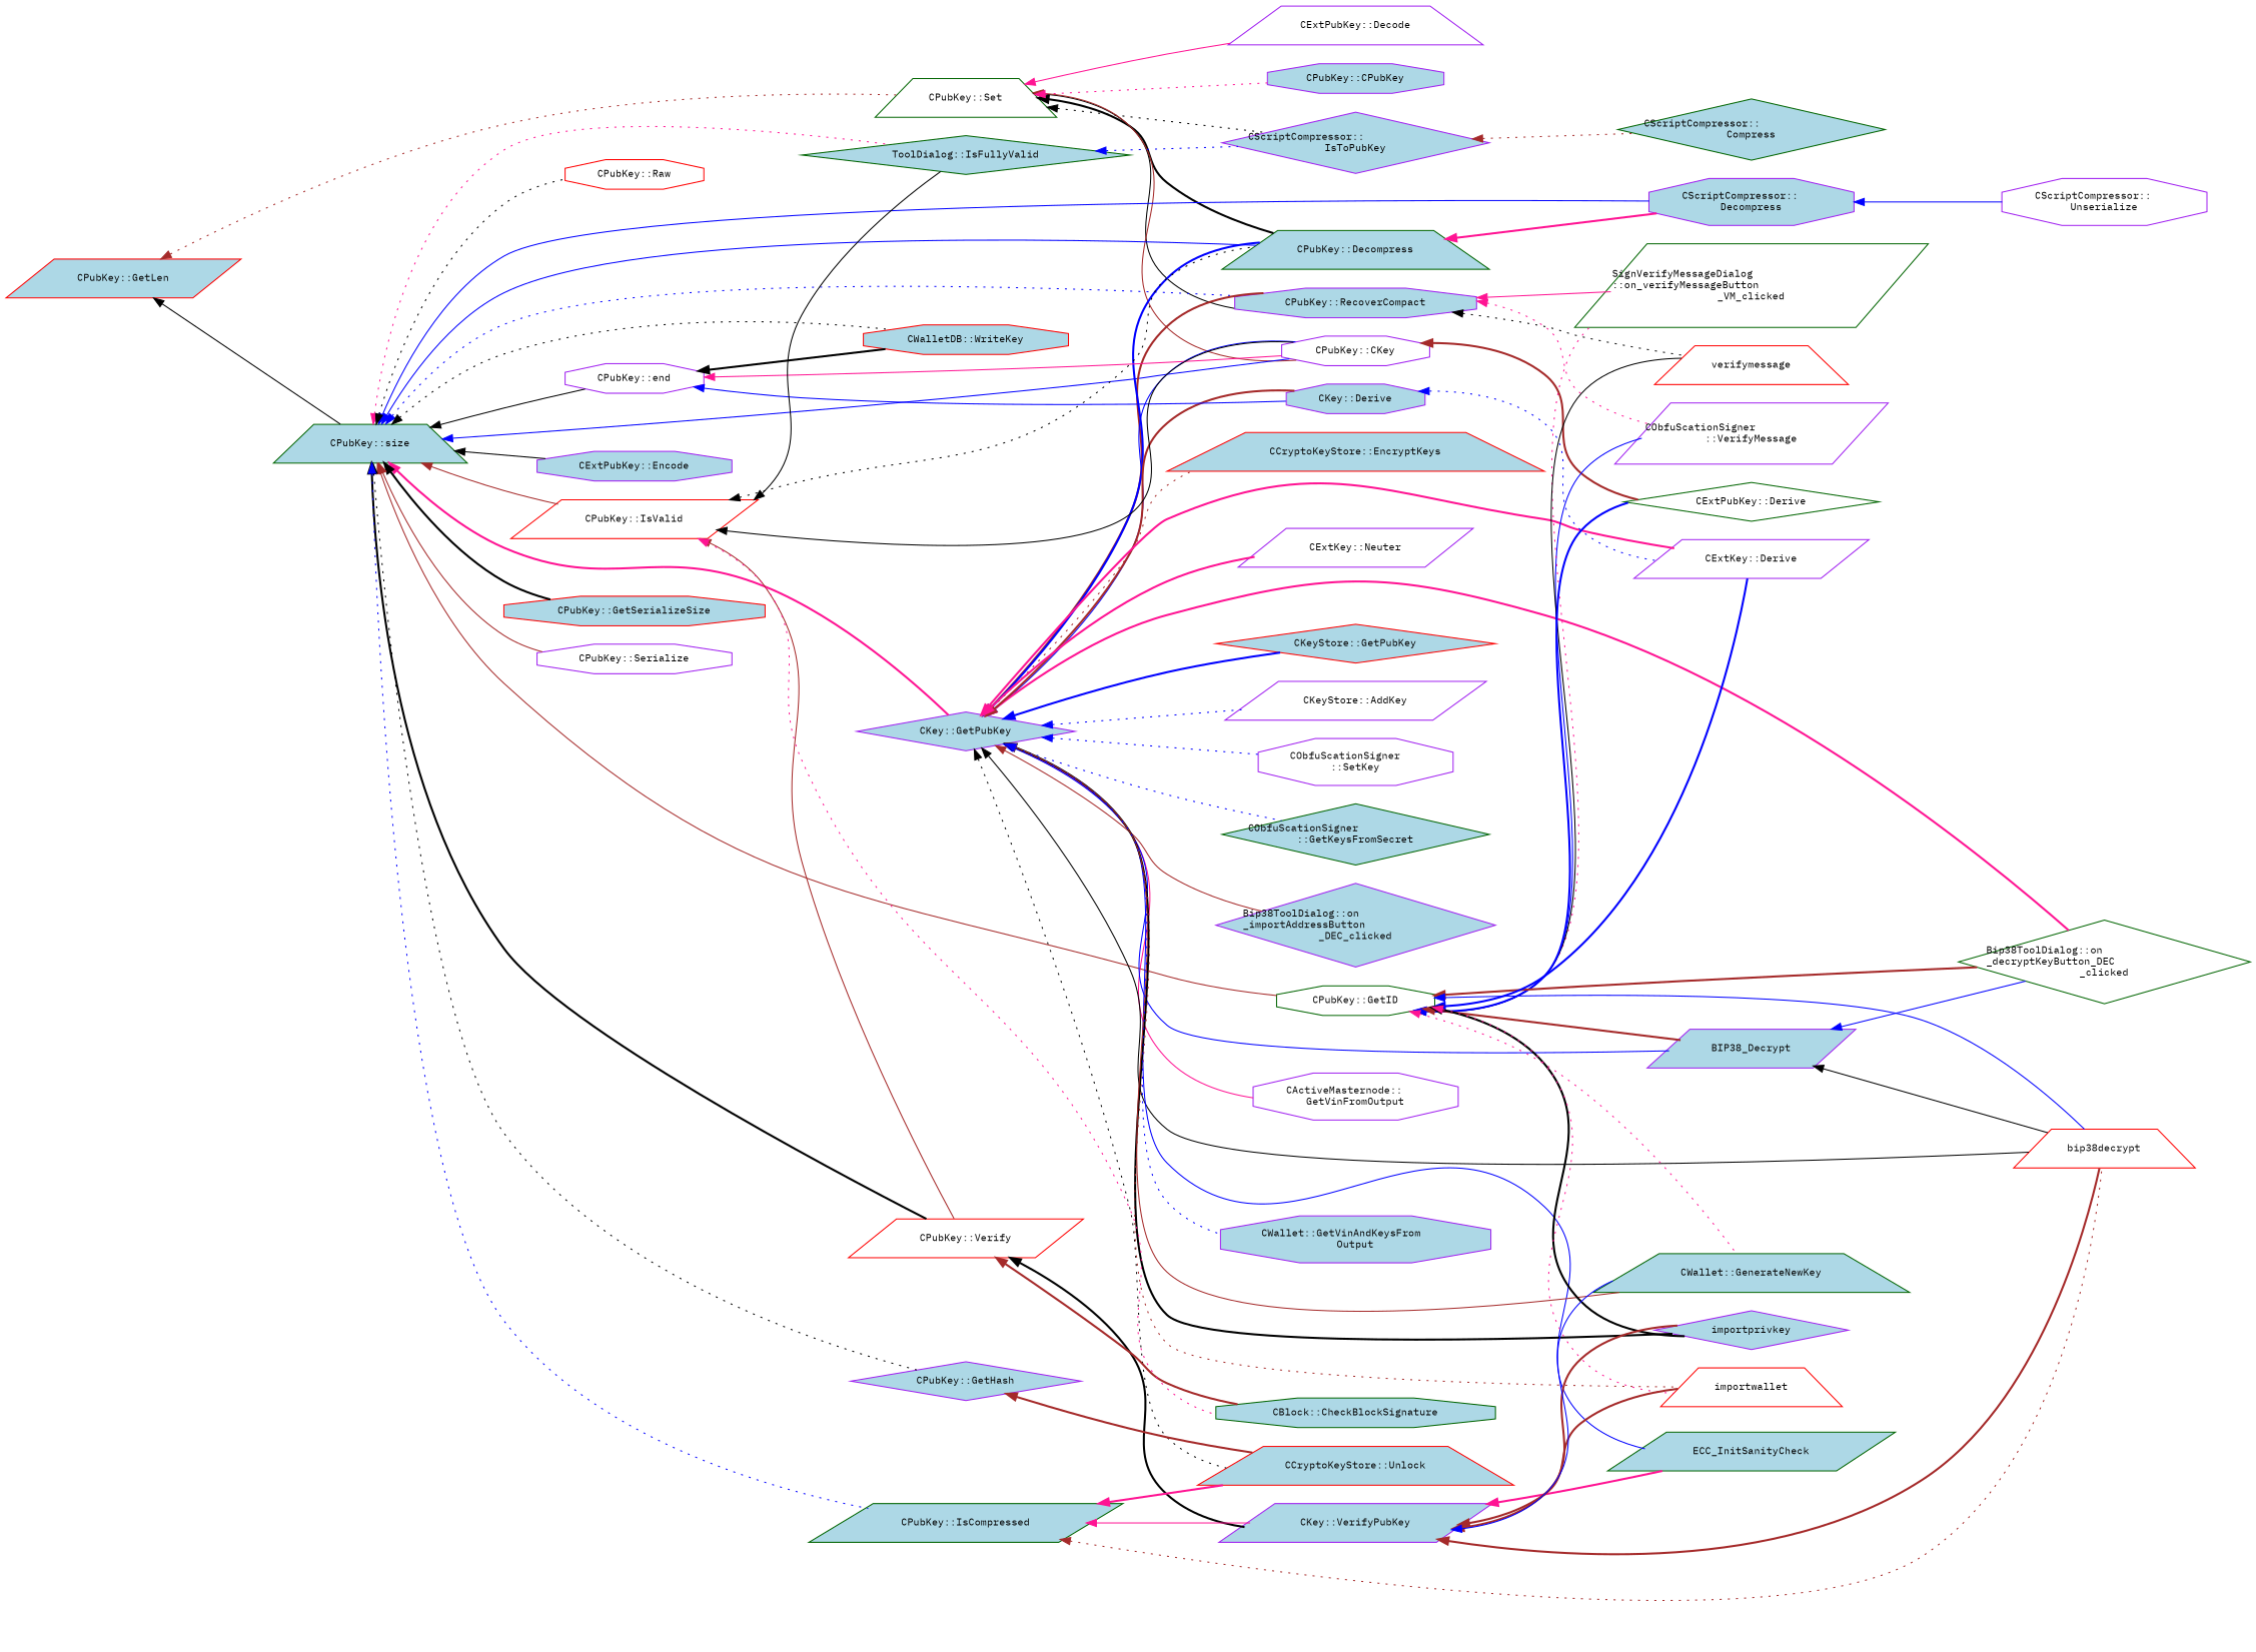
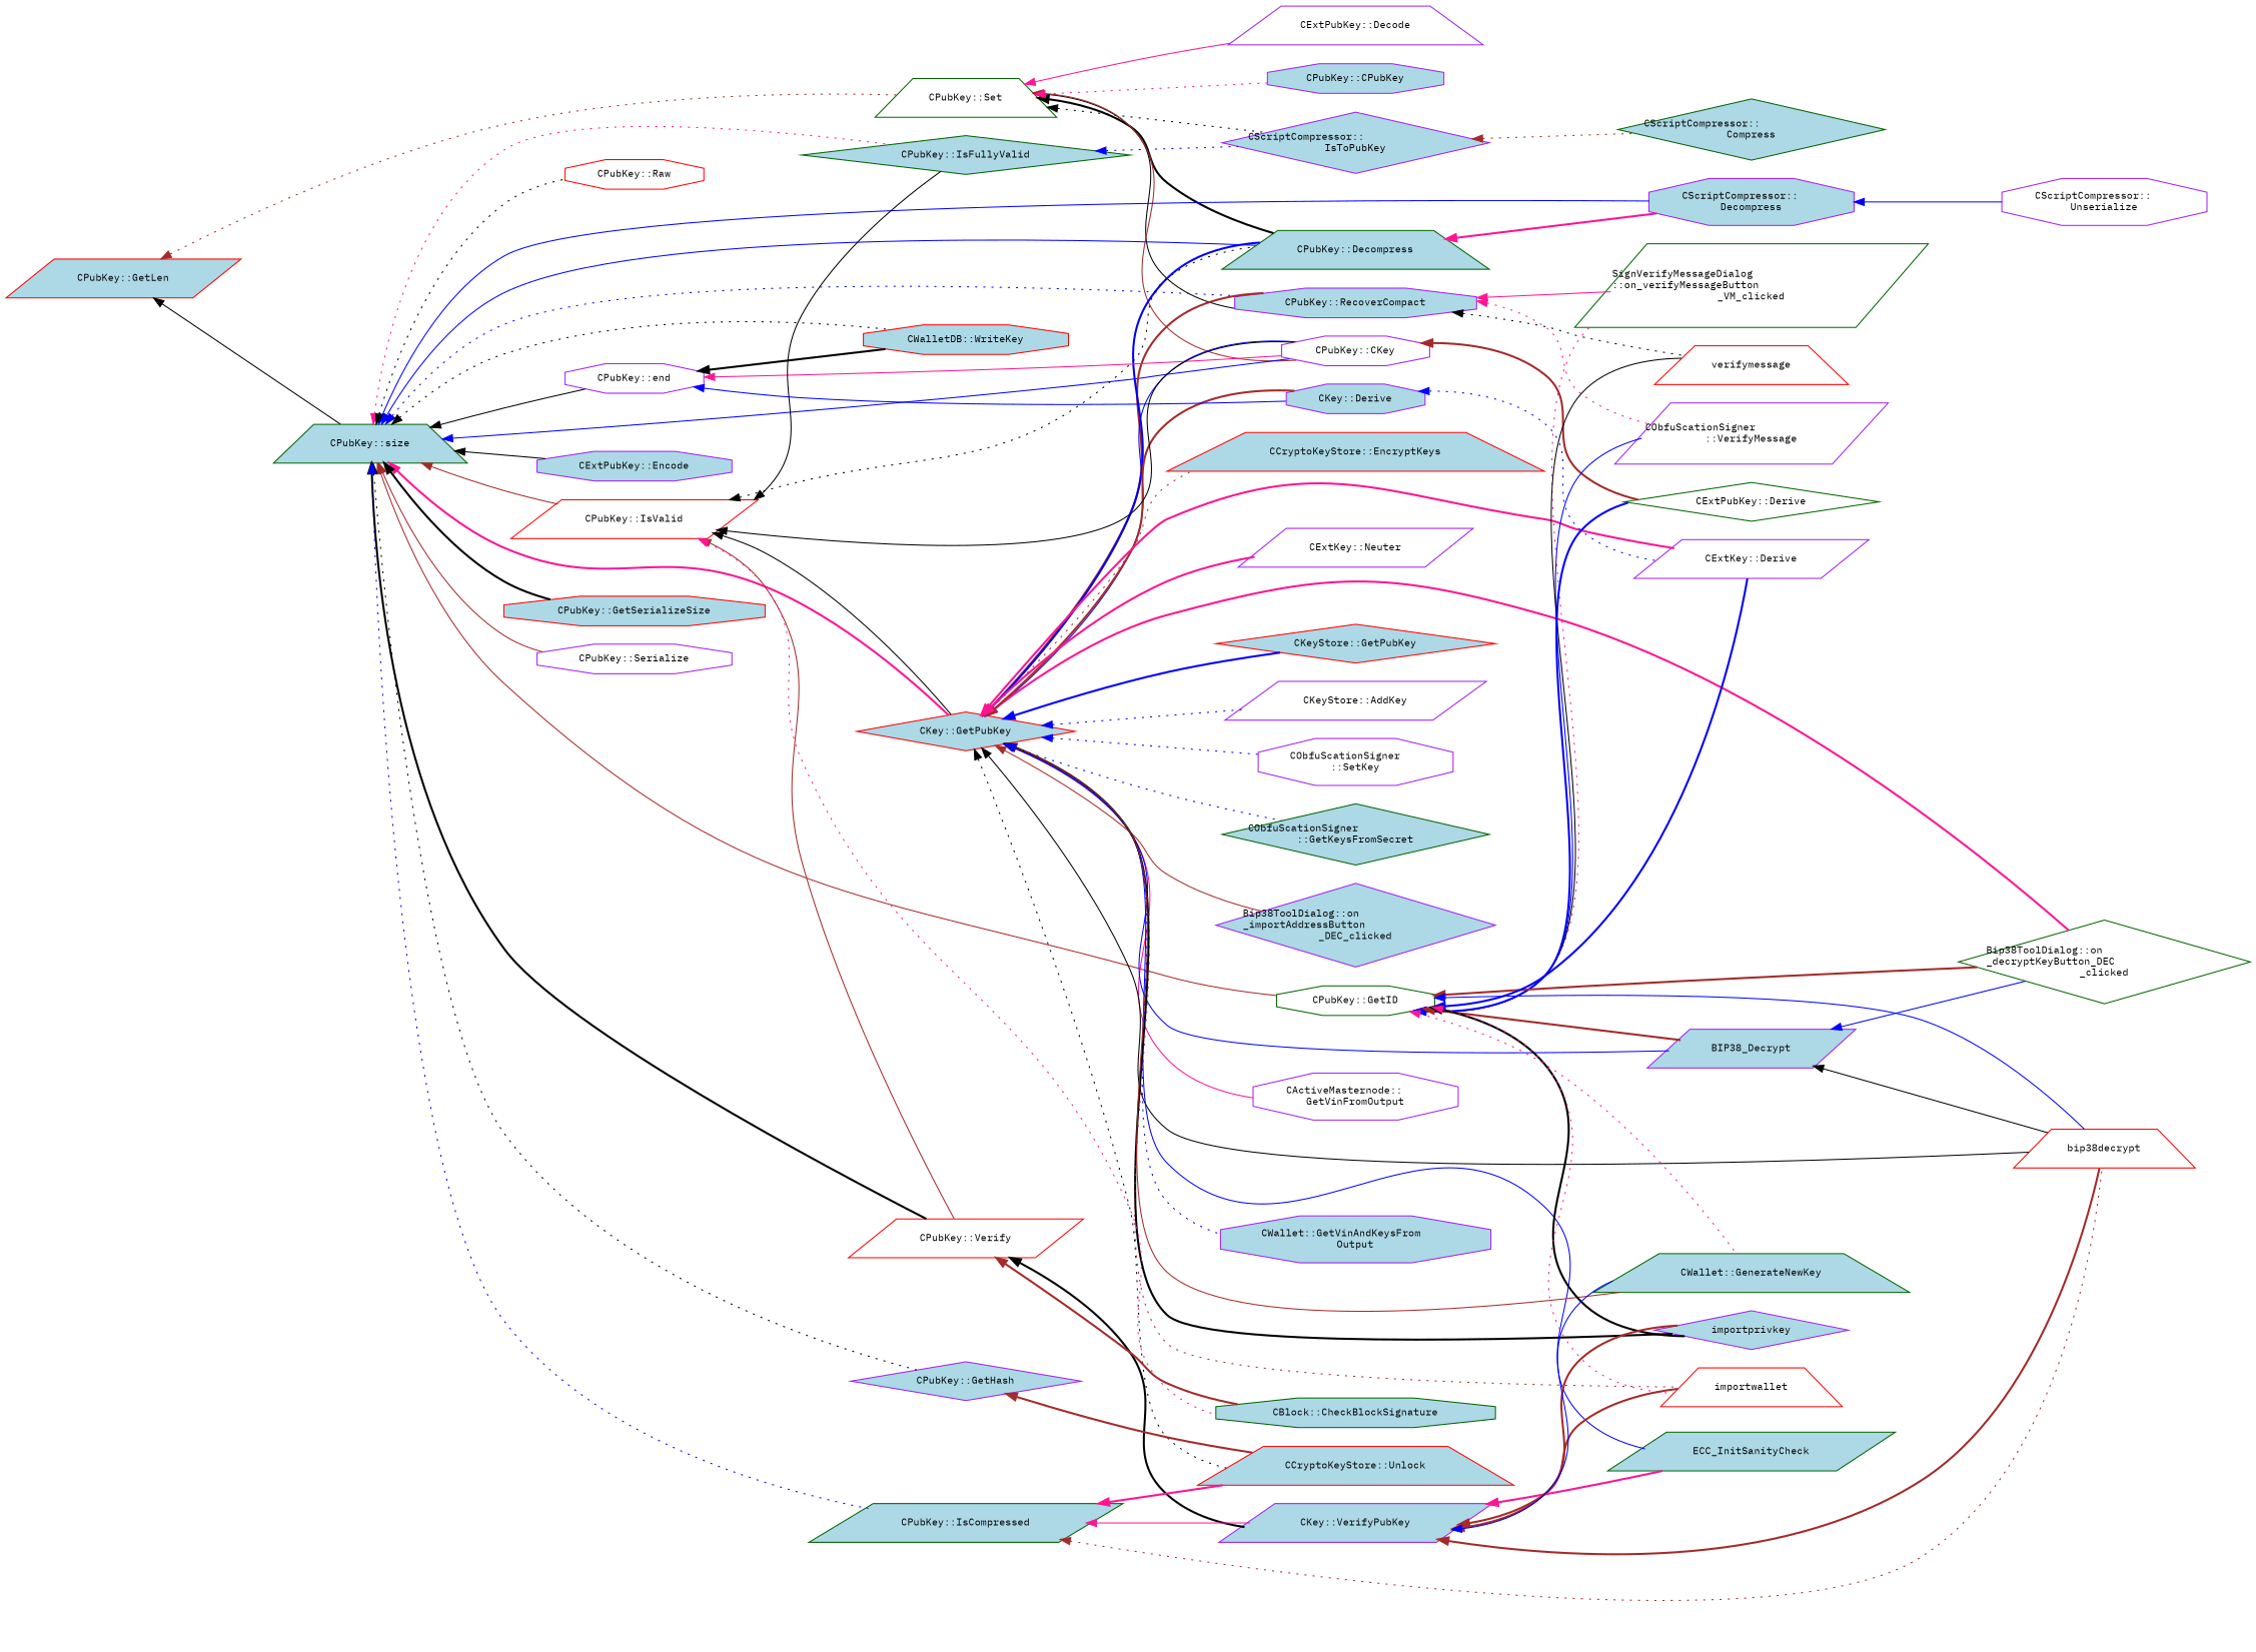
  digraph {
    fontname="IBM Plex Mono"
    rankdir=LR
    node [color=purple fillcolor=lightblue fontname="IBM Plex Mono" fontsize=10 shape=octagon style=filled]
    edge [color=black dir=back fontname="IBM Plex Mono" fontsize=10 labelfontname=Helvetica labelfontsize=10 style=solid]
    n1 [color=red fontcolor=black height=0.2 label="CPubKey::GetLen" shape=parallelogram width=0.4]
    n2 [color=darkgreen fillcolor=white height=0.2 label="CPubKey::Set" shape=trapezium width=0.4]
    n3 [color=darkgreen height=0.2 label="CPubKey::size" shape=trapezium width=0.4]
    n4 [height=0.2 label="CScriptCompressor::\lIsToPubKey" shape=diamond width=0.4]
    n5 [height=0.2 label="CPubKey::RecoverCompact" width=0.4]
    n6 [color=darkgreen height=0.2 label="CPubKey::Decompress" shape=trapezium width=0.4]
    n7 [fillcolor=white height=0.2 label="CPubKey::CKey" width=0.4]
    n8 [fillcolor=white height=0.2 label="CExtPubKey::Decode" shape=trapezium width=0.4]
    n9 [height=0.2 label="CPubKey::CPubKey" width=0.4]
    n10 [height=0.2 label="CScriptCompressor::\lDecompress" width=0.4]
-   n11 [height=0.2 label="CKey::GetPubKey" shape=diamond width=0.4]
+   n11 [color=red height=0.2 label="CKey::GetPubKey" shape=diamond width=0.4]
    n12 [color=red fillcolor=white height=0.2 label="CPubKey::Verify" shape=parallelogram width=0.4]
-   n13 [color=darkgreen height=0.2 label="ToolDialog::IsFullyValid" shape=diamond width=0.4]
+   n13 [color=darkgreen height=0.2 label="CPubKey::IsFullyValid" shape=diamond width=0.4]
    n14 [height=0.2 label="CExtPubKey::Encode" width=0.4]
    n15 [fillcolor=white height=0.2 label="CPubKey::end" width=0.4]
    n16 [color=red height=0.2 label="CWalletDB::WriteKey" width=0.4]
    n17 [color=red height=0.2 label="CPubKey::GetSerializeSize" width=0.4]
    n18 [fillcolor=white height=0.2 label="CPubKey::Serialize" width=0.4]
    n19 [color=darkgreen fillcolor=white height=0.2 label="CPubKey::GetID" width=0.4]
    n20 [height=0.2 label="CPubKey::GetHash" shape=diamond width=0.4]
    n21 [color=red fillcolor=white height=0.2 label="CPubKey::IsValid" shape=parallelogram width=0.4]
    n22 [color=darkgreen height=0.2 label="CPubKey::IsCompressed" shape=parallelogram width=0.4]
    n23 [color=red fillcolor=white height=0.2 label="CPubKey::Raw" width=0.4]
    n24 [color=darkgreen height=0.2 label="CScriptCompressor::\lCompress" shape=diamond width=0.4]
    n25 [fillcolor=white height=0.2 label="CObfuScationSigner\l::VerifyMessage" shape=parallelogram width=0.4]
    n26 [color=darkgreen fillcolor=white height=0.2 label="SignVerifyMessageDialog\l::on_verifyMessageButton\l_VM_clicked" shape=parallelogram width=0.4]
    n27 [color=red fillcolor=white height=0.2 label=verifymessage shape=trapezium width=0.4]
    n28 [color=darkgreen fillcolor=white height=0.2 label="CExtPubKey::Derive" shape=diamond width=0.4]
    n29 [fillcolor=white height=0.2 label="CScriptCompressor::\lUnserialize" width=0.4]
    n30 [fillcolor=white height=0.2 label="CActiveMasternode::\lGetVinFromOutput" width=0.4]
    n31 [height=0.2 label=BIP38_Decrypt shape=parallelogram width=0.4]
    n32 [color=darkgreen fillcolor=white height=0.2 label="Bip38ToolDialog::on\l_decryptKeyButton_DEC\l_clicked" shape=diamond width=0.4]
    n33 [color=red fillcolor=white height=0.2 label=bip38decrypt shape=trapezium width=0.4]
    n34 [color=red height=0.2 label="CCryptoKeyStore::Unlock" shape=trapezium width=0.4]
    n35 [color=red height=0.2 label="CCryptoKeyStore::EncryptKeys" shape=trapezium width=0.4]
    n36 [height=0.2 label="CKey::Derive" width=0.4]
    n37 [fillcolor=white height=0.2 label="CExtKey::Derive" shape=parallelogram width=0.4]
    n38 [fillcolor=white height=0.2 label="CExtKey::Neuter" shape=parallelogram width=0.4]
    n39 [color=darkgreen height=0.2 label=ECC_InitSanityCheck shape=parallelogram width=0.4]
    n40 [color=red height=0.2 label="CKeyStore::GetPubKey" shape=diamond width=0.4]
    n41 [fillcolor=white height=0.2 label="CKeyStore::AddKey" shape=parallelogram width=0.4]
    n42 [fillcolor=white height=0.2 label="CObfuScationSigner\l::SetKey" width=0.4]
    n43 [color=darkgreen height=0.2 label="CObfuScationSigner\l::GetKeysFromSecret" shape=diamond width=0.4]
    n44 [height=0.2 label="Bip38ToolDialog::on\l_importAddressButton\l_DEC_clicked" shape=diamond width=0.4]
    n45 [height=0.2 label=importprivkey shape=diamond width=0.4]
    n46 [color=red fillcolor=white height=0.2 label=importwallet shape=trapezium width=0.4]
    n47 [color=darkgreen height=0.2 label="CWallet::GenerateNewKey" shape=trapezium width=0.4]
    n48 [height=0.2 label="CWallet::GetVinAndKeysFrom\lOutput" width=0.4]
    n49 [height=0.2 label="CKey::VerifyPubKey" shape=parallelogram width=0.4]
    n50 [color=darkgreen height=0.2 label="CBlock::CheckBlockSignature" width=0.4]
    n1 -> n2 [color=brown style=dotted]
    n1 -> n3
    n2 -> n4 [style=dotted]
    n2 -> n5
    n2 -> n6 [style=bold]
    n2 -> n7 [color=brown]
    n2 -> n8 [color=deeppink]
    n2 -> n9 [color=deeppink style=dotted]
    n3 -> n5 [color=blue style=dotted]
    n3 -> n6 [color=blue]
    n3 -> n7 [color=blue]
    n3 -> n10 [color=blue]
    n3 -> n11 [color=deeppink style=bold]
    n3 -> n12 [style=bold]
    n3 -> n13 [color=deeppink style=dotted]
    n3 -> n14
    n3 -> n15
    n3 -> n16 [style=dotted]
    n3 -> n17 [style=bold]
    n3 -> n18 [color=brown]
    n3 -> n19 [color=brown]
    n3 -> n20 [style=dotted]
    n3 -> n21 [color=brown]
    n3 -> n22 [color=blue style=dotted]
    n3 -> n23 [style=dotted]
    n4 -> n24 [color=brown style=dotted]
    n5 -> n25 [color=deeppink style=dotted]
    n5 -> n26 [color=deeppink]
    n5 -> n27 [style=dotted]
    n6 -> n10 [color=deeppink style=bold]
    n7 -> n28 [color=brown style=bold]
    n10 -> n29 [color=blue]
    n11 -> n5 [color=brown style=bold]
    n11 -> n6 [color=blue style=bold]
    n11 -> n7 [color=blue]
    n11 -> n30 [color=deeppink]
    n11 -> n31 [color=blue]
    n11 -> n32 [color=deeppink style=bold]
    n11 -> n33
    n11 -> n34 [style=dotted]
    n11 -> n35 [color=brown style=dotted]
    n11 -> n36 [color=brown style=bold]
    n11 -> n37 [color=deeppink style=bold]
    n11 -> n38 [color=deeppink style=bold]
    n11 -> n39 [color=blue]
    n11 -> n40 [color=blue style=bold]
    n11 -> n41 [color=blue style=dotted]
    n11 -> n42 [color=blue style=dotted]
    n11 -> n43 [color=blue style=dotted]
    n11 -> n44 [color=brown]
    n11 -> n45 [style=bold]
    n11 -> n46 [color=brown style=dotted]
    n11 -> n47 [color=brown]
    n11 -> n48 [color=blue style=dotted]
    n12 -> n49 [style=bold]
    n12 -> n50 [color=brown style=bold]
    n13 -> n4 [color=blue style=dotted]
    n15 -> n7 [color=deeppink]
    n15 -> n16 [style=bold]
    n15 -> n36 [color=blue]
    n19 -> n25 [color=blue]
    n19 -> n26 [color=deeppink style=dotted]
    n19 -> n27
    n19 -> n28 [color=blue style=bold]
    n19 -> n31 [color=brown style=bold]
    n19 -> n32 [color=brown style=bold]
    n19 -> n33 [color=blue]
    n19 -> n37 [color=blue style=bold]
    n19 -> n45 [style=bold]
    n19 -> n46 [color=deeppink style=dotted]
    n19 -> n47 [color=deeppink style=dotted]
    n20 -> n34 [color=brown style=bold]
    n21 -> n6 [style=dotted]
    n21 -> n7
+   n21 -> n11
    n21 -> n12 [color=brown]
    n21 -> n13
    n21 -> n50 [color=deeppink style=dotted]
    n22 -> n33 [color=brown style=dotted]
    n22 -> n34 [color=deeppink style=bold]
    n22 -> n49 [color=deeppink]
    n31 -> n32 [color=blue]
    n31 -> n33
    n36 -> n37 [color=blue style=dotted]
    n49 -> n33 [color=brown style=bold]
    n49 -> n39 [color=deeppink style=bold]
    n49 -> n45 [color=brown style=bold]
    n49 -> n46 [color=brown style=bold]
    n49 -> n47 [color=blue]
  }
